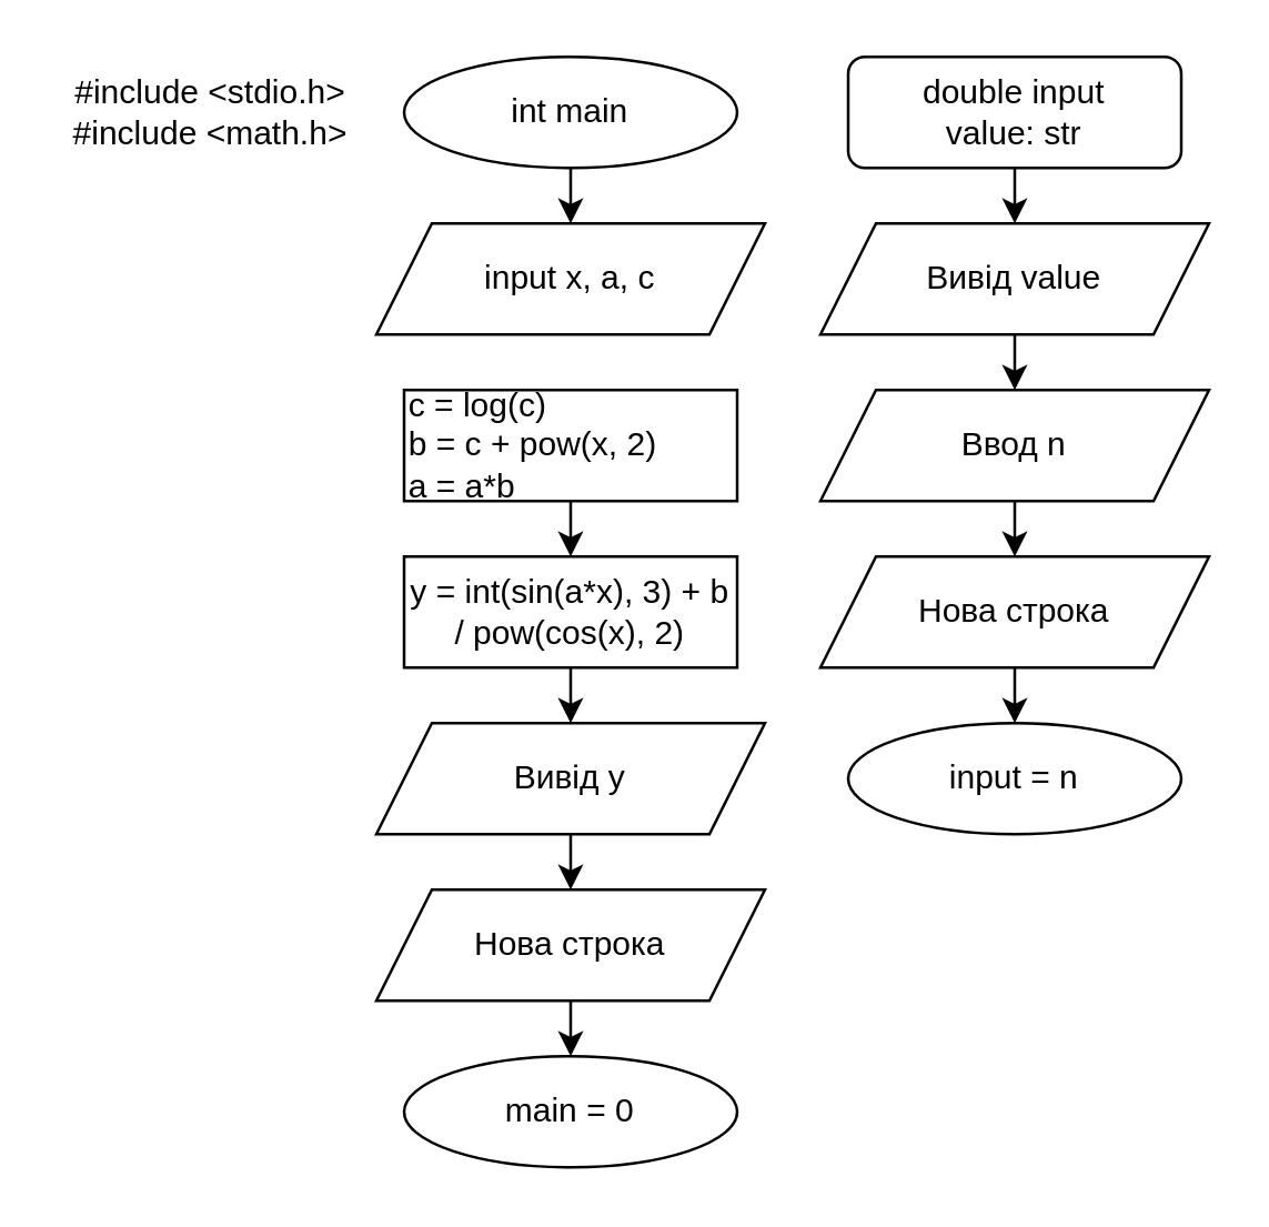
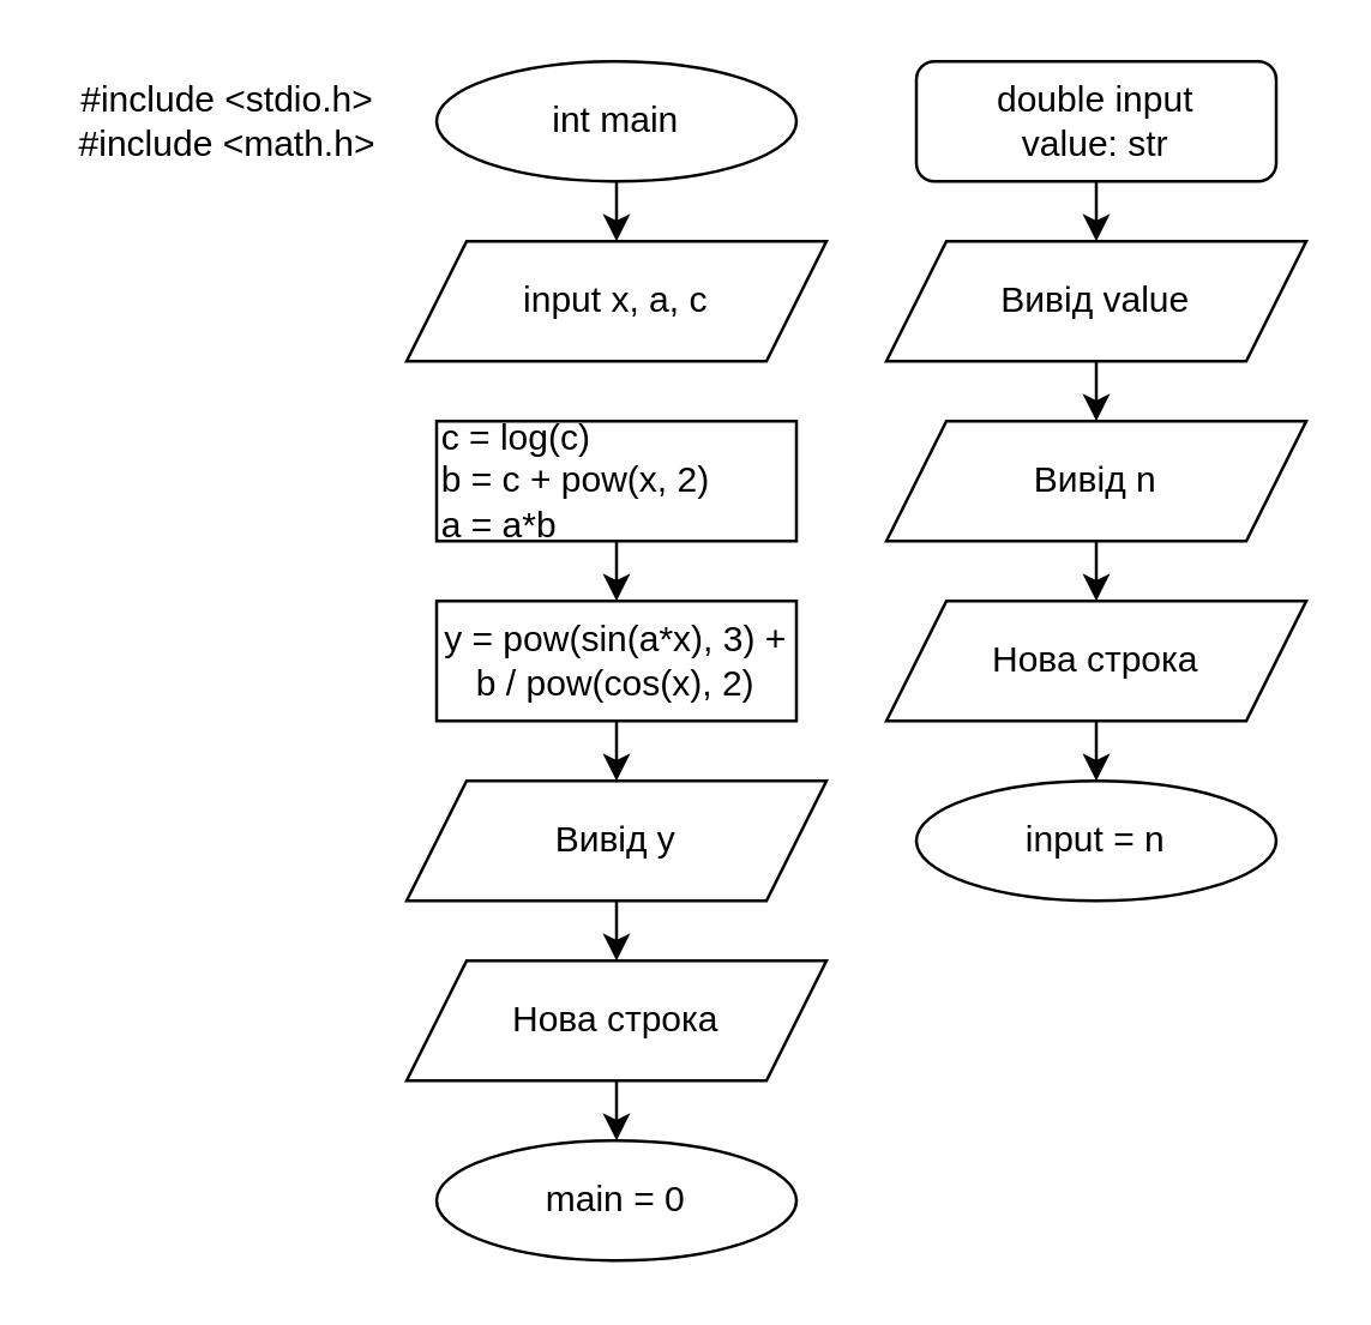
  <mxCell id="0" />
  <mxCell id="1" parent="0" />
  <mxCell id="2" style="edgeStyle=orthogonalEdgeStyle;rounded=0;orthogonalLoop=1;jettySize=auto;html=1;exitX=0.5;exitY=1;exitDx=0;exitDy=0;entryX=0.5;entryY=0;entryDx=0;entryDy=0;" edge="1" parent="1" source="3" target="13"><mxGeometry relative="1" as="geometry" /></mxCell>
  <mxCell id="3" value="int main" style="ellipse;whiteSpace=wrap;html=1;" vertex="1" parent="1"><mxGeometry width="120" height="40" as="geometry" x="145" y="20" /></mxCell>
  <mxCell id="4" style="edgeStyle=orthogonalEdgeStyle;rounded=0;orthogonalLoop=1;jettySize=auto;html=1;exitX=0.5;exitY=1;exitDx=0;exitDy=0;entryX=0.5;entryY=0;entryDx=0;entryDy=0;" edge="1" parent="1" source="5" target="9"><mxGeometry relative="1" as="geometry" /></mxCell>
  <mxCell id="5" value="double input&lt;br&gt;value: str" style="whiteSpace=wrap;html=1;align=center;rounded=1;" vertex="1" parent="1"><mxGeometry x="305" width="120" height="40" as="geometry" y="20" /></mxCell>
  <mxCell id="6" style="edgeStyle=orthogonalEdgeStyle;rounded=0;orthogonalLoop=1;jettySize=auto;html=1;exitX=0.5;exitY=1;exitDx=0;exitDy=0;entryX=0.5;entryY=0;entryDx=0;entryDy=0;" edge="1" parent="1" source="9" target="8"><mxGeometry relative="1" as="geometry"><mxPoint x="365" y="140" as="targetPoint" /></mxGeometry></mxCell>
  <mxCell id="7" style="edgeStyle=orthogonalEdgeStyle;rounded=0;orthogonalLoop=1;jettySize=auto;html=1;exitX=0.5;exitY=1;exitDx=0;exitDy=0;entryX=0.5;entryY=0;entryDx=0;entryDy=0;" edge="1" parent="1" source="8" target="11"><mxGeometry relative="1" as="geometry" /></mxCell>
- <mxCell id="8" value="&lt;span&gt;Ввод n&lt;br&gt;&lt;/span&gt;" style="shape=parallelogram;perimeter=parallelogramPerimeter;whiteSpace=wrap;html=1;fixedSize=1;" vertex="1" parent="1"><mxGeometry x="295" y="140" width="140" height="40" as="geometry" /></mxCell>
+ <mxCell id="8" value="&lt;span&gt;Вивід n&lt;br&gt;&lt;/span&gt;" style="shape=parallelogram;perimeter=parallelogramPerimeter;whiteSpace=wrap;html=1;fixedSize=1;" vertex="1" parent="1"><mxGeometry x="295" y="140" width="140" height="40" as="geometry" /></mxCell>
  <mxCell id="9" value="Вивід value&lt;span&gt;&lt;br&gt;&lt;/span&gt;" style="shape=parallelogram;perimeter=parallelogramPerimeter;whiteSpace=wrap;html=1;fixedSize=1;" vertex="1" parent="1"><mxGeometry x="295" y="80" width="140" height="40" as="geometry" /></mxCell>
  <mxCell id="10" style="edgeStyle=orthogonalEdgeStyle;rounded=0;orthogonalLoop=1;jettySize=auto;html=1;exitX=0.5;exitY=1;exitDx=0;exitDy=0;entryX=0.5;entryY=0;entryDx=0;entryDy=0;" edge="1" parent="1" source="11" target="12"><mxGeometry relative="1" as="geometry" /></mxCell>
  <mxCell id="11" value="Нова строка&lt;span&gt;&lt;br&gt;&lt;/span&gt;" style="shape=parallelogram;perimeter=parallelogramPerimeter;whiteSpace=wrap;html=1;fixedSize=1;" vertex="1" parent="1"><mxGeometry x="295" y="200" width="140" height="40" as="geometry" /></mxCell>
  <mxCell id="12" value="input = n" style="ellipse;whiteSpace=wrap;html=1;" vertex="1" parent="1"><mxGeometry x="305" y="260" width="120" height="40" as="geometry" /></mxCell>
  <mxCell id="13" value="input x, a, c&lt;span&gt;&lt;br&gt;&lt;/span&gt;" style="shape=parallelogram;perimeter=parallelogramPerimeter;whiteSpace=wrap;html=1;fixedSize=1;" vertex="1" parent="1"><mxGeometry x="135" y="80" width="140" height="40" as="geometry" /></mxCell>
  <mxCell id="14" style="edgeStyle=orthogonalEdgeStyle;rounded=0;orthogonalLoop=1;jettySize=auto;html=1;exitX=0.5;exitY=1;exitDx=0;exitDy=0;entryX=0.5;entryY=0;entryDx=0;entryDy=0;" edge="1" parent="1" source="15" target="18"><mxGeometry relative="1" as="geometry"><mxPoint x="205" y="200" as="targetPoint" /></mxGeometry></mxCell>
  <mxCell id="15" value="c = log(c)&lt;br&gt;b = c + pow(x, 2)&lt;br&gt;a = a*b" style="rounded=0;whiteSpace=wrap;html=1;align=left;" vertex="1" parent="1"><mxGeometry y="140" width="120" height="40" as="geometry" x="145" /></mxCell>
  <mxCell id="16" value="&lt;div&gt;#include &amp;lt;stdio.h&amp;gt;&lt;/div&gt;&lt;div&gt;#include &amp;lt;math.h&amp;gt;&lt;/div&gt;" style="text;html=1;align=center;verticalAlign=middle;resizable=0;points=[];autosize=1;" vertex="1" parent="1"><mxGeometry x="20" y="25" width="110" height="30" as="geometry" /></mxCell>
  <mxCell id="17" style="edgeStyle=orthogonalEdgeStyle;rounded=0;orthogonalLoop=1;jettySize=auto;html=1;exitX=0.5;exitY=1;exitDx=0;exitDy=0;entryX=0.5;entryY=0;entryDx=0;entryDy=0;" edge="1" parent="1" source="18" target="20"><mxGeometry relative="1" as="geometry" /></mxCell>
- <mxCell id="18" value="y = int(sin(a*x), 3) + b / pow(cos(x), 2)" style="rounded=0;whiteSpace=wrap;html=1;" vertex="1" parent="1"><mxGeometry y="200" width="120" height="40" as="geometry" x="145" /></mxCell>
+ <mxCell id="18" value="y = pow(sin(a*x), 3) + b / pow(cos(x), 2)" style="rounded=0;whiteSpace=wrap;html=1;" vertex="1" parent="1"><mxGeometry y="200" width="120" height="40" as="geometry" x="145" /></mxCell>
  <mxCell id="19" style="edgeStyle=orthogonalEdgeStyle;rounded=0;orthogonalLoop=1;jettySize=auto;html=1;exitX=0.5;exitY=1;exitDx=0;exitDy=0;entryX=0.5;entryY=0;entryDx=0;entryDy=0;" edge="1" parent="1" source="20" target="22"><mxGeometry relative="1" as="geometry" /></mxCell>
  <mxCell id="20" value="Вивід y&lt;span&gt;&lt;br&gt;&lt;/span&gt;" style="shape=parallelogram;perimeter=parallelogramPerimeter;whiteSpace=wrap;html=1;fixedSize=1;" vertex="1" parent="1"><mxGeometry x="135" y="260" width="140" height="40" as="geometry" /></mxCell>
  <mxCell id="21" style="edgeStyle=orthogonalEdgeStyle;rounded=0;orthogonalLoop=1;jettySize=auto;html=1;exitX=0.5;exitY=1;exitDx=0;exitDy=0;entryX=0.5;entryY=0;entryDx=0;entryDy=0;" edge="1" parent="1" source="22" target="23"><mxGeometry relative="1" as="geometry" /></mxCell>
  <mxCell id="22" value="Нова строка&lt;span&gt;&lt;br&gt;&lt;/span&gt;" style="shape=parallelogram;perimeter=parallelogramPerimeter;whiteSpace=wrap;html=1;fixedSize=1;" vertex="1" parent="1"><mxGeometry x="135" y="320" width="140" height="40" as="geometry" /></mxCell>
  <mxCell id="23" value="main = 0" style="ellipse;whiteSpace=wrap;html=1;" vertex="1" parent="1"><mxGeometry y="380" width="120" height="40" as="geometry" x="145" /></mxCell>
